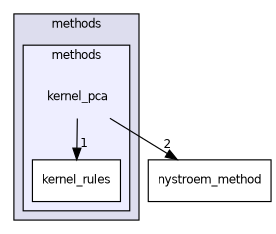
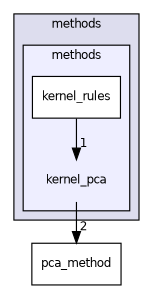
  digraph {
    compound=true
    node [fontname=Helvetica fontsize=10 shape=box]
    edge [labeldistance=1.5 labelfontname=Helvetica labelfontsize=10]
    n1 [label=kernel_pca shape=plaintext]
    n2 [color=black fillcolor=white label=kernel_rules style=filled]
-   n3 [label=nystroem_method]
+   n3 [label=pca_method]
    subgraph cluster_1 {
      bgcolor="#ddddee"
      fontname=Helvetica
      fontsize=10
      label=methods
      pencolor=black
      subgraph cluster_2 {
        bgcolor="#eeeeff"
        fontname=Helvetica
        fontsize=10
        label=methods
        pencolor=black
        n1
        n2
      }
    }
-   n1 -> n2 [headlabel=1]
+   n2 -> n1 [headlabel=1]
    n1 -> n3 [headlabel=2]
  }
